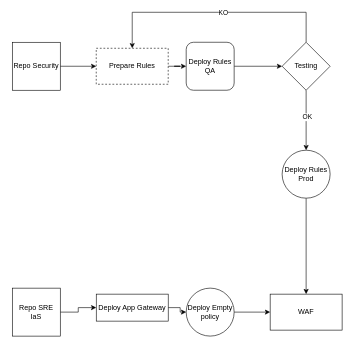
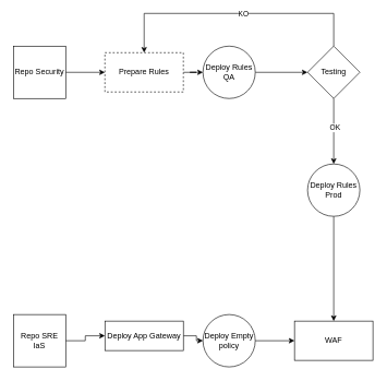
  <mxCell id="0" />
  <mxCell id="1" parent="0" />
  <mxCell id="2" value="" style="edgeStyle=orthogonalEdgeStyle;rounded=0;orthogonalLoop=1;jettySize=auto;html=1;" parent="1" source="3" target="11" edge="1"><mxGeometry relative="1" as="geometry" /></mxCell>
  <mxCell id="3" value="Repo Security" style="whiteSpace=wrap;html=1;aspect=fixed;" parent="1" vertex="1"><mxGeometry x="20" y="70" width="80" height="80" as="geometry" /></mxCell>
  <mxCell id="4" value="" style="edgeStyle=orthogonalEdgeStyle;rounded=0;orthogonalLoop=1;jettySize=auto;html=1;" parent="1" source="5" target="7" edge="1"><mxGeometry relative="1" as="geometry" /></mxCell>
  <mxCell id="5" value="Repo SRE&lt;br&gt;IaS" style="whiteSpace=wrap;html=1;aspect=fixed;" parent="1" vertex="1"><mxGeometry x="20" y="480" width="80" height="80" as="geometry" /></mxCell>
  <mxCell id="6" value="" style="edgeStyle=orthogonalEdgeStyle;rounded=0;orthogonalLoop=1;jettySize=auto;html=1;" parent="1" source="7" target="9" edge="1"><mxGeometry relative="1" as="geometry" /></mxCell>
  <mxCell id="7" value="Deploy App Gateway" style="whiteSpace=wrap;html=1;" parent="1" vertex="1"><mxGeometry x="160" y="490" width="120" height="45" as="geometry" /></mxCell>
  <mxCell id="8" value="" style="edgeStyle=orthogonalEdgeStyle;rounded=0;orthogonalLoop=1;jettySize=auto;html=1;" parent="1" source="9" target="21" edge="1"><mxGeometry relative="1" as="geometry" /></mxCell>
  <mxCell id="9" value="Deploy Empty policy" style="ellipse;whiteSpace=wrap;html=1;" parent="1" vertex="1"><mxGeometry x="310" y="480" width="80" height="80" as="geometry" /></mxCell>
  <mxCell id="10" value="" style="edgeStyle=orthogonalEdgeStyle;rounded=0;orthogonalLoop=1;jettySize=auto;html=1;" parent="1" source="11" target="13" edge="1"><mxGeometry relative="1" as="geometry" /></mxCell>
  <mxCell id="11" value="Prepare Rules" style="whiteSpace=wrap;html=1;dashed=1;" parent="1" vertex="1"><mxGeometry x="160" y="80" width="120" height="60" as="geometry" /></mxCell>
  <mxCell id="12" value="" style="edgeStyle=orthogonalEdgeStyle;rounded=0;orthogonalLoop=1;jettySize=auto;html=1;" parent="1" source="13" target="18" edge="1"><mxGeometry relative="1" as="geometry" /></mxCell>
- <mxCell id="13" value="Deploy Rules QA" style="whiteSpace=wrap;html=1;rounded=1;" parent="1" vertex="1"><mxGeometry x="310" y="70" width="80" height="80" as="geometry" /></mxCell>
+ <mxCell id="13" value="Deploy Rules QA" style="ellipse;whiteSpace=wrap;html=1;" parent="1" vertex="1"><mxGeometry x="310" y="70" width="80" height="80" as="geometry" /></mxCell>
  <mxCell id="14" style="edgeStyle=orthogonalEdgeStyle;rounded=0;orthogonalLoop=1;jettySize=auto;html=1;entryX=0.5;entryY=0;entryDx=0;entryDy=0;" parent="1" source="18" target="11" edge="1"><mxGeometry relative="1" as="geometry"><Array as="points"><mxPoint x="510" y="20" /><mxPoint x="220" y="20" /></Array></mxGeometry></mxCell>
  <mxCell id="15" value="KO" style="edgeLabel;html=1;align=center;verticalAlign=middle;resizable=0;points=[];" parent="14" vertex="1" connectable="0"><mxGeometry x="-0.055" relative="1" as="geometry"><mxPoint as="offset" /></mxGeometry></mxCell>
  <mxCell id="16" style="edgeStyle=orthogonalEdgeStyle;rounded=0;orthogonalLoop=1;jettySize=auto;html=1;entryX=0.5;entryY=0;entryDx=0;entryDy=0;" parent="1" source="18" target="20" edge="1"><mxGeometry relative="1" as="geometry" /></mxCell>
  <mxCell id="17" value="OK" style="edgeLabel;html=1;align=center;verticalAlign=middle;resizable=0;points=[];" parent="16" vertex="1" connectable="0"><mxGeometry x="-0.12" y="1" relative="1" as="geometry"><mxPoint as="offset" /></mxGeometry></mxCell>
  <mxCell id="18" value="Testing" style="rhombus;whiteSpace=wrap;html=1;" parent="1" vertex="1"><mxGeometry x="470" y="70" width="80" height="80" as="geometry" /></mxCell>
  <mxCell id="19" style="edgeStyle=orthogonalEdgeStyle;rounded=0;orthogonalLoop=1;jettySize=auto;html=1;entryX=0.5;entryY=0;entryDx=0;entryDy=0;" parent="1" source="20" target="21" edge="1"><mxGeometry relative="1" as="geometry" /></mxCell>
  <mxCell id="20" value="Deploy Rules Prod" style="ellipse;whiteSpace=wrap;html=1;" parent="1" vertex="1"><mxGeometry x="470" y="250" width="80" height="80" as="geometry" /></mxCell>
  <mxCell id="21" value="WAF" style="whiteSpace=wrap;html=1;" parent="1" vertex="1"><mxGeometry x="450" y="490" width="120" height="60" as="geometry" /></mxCell>
